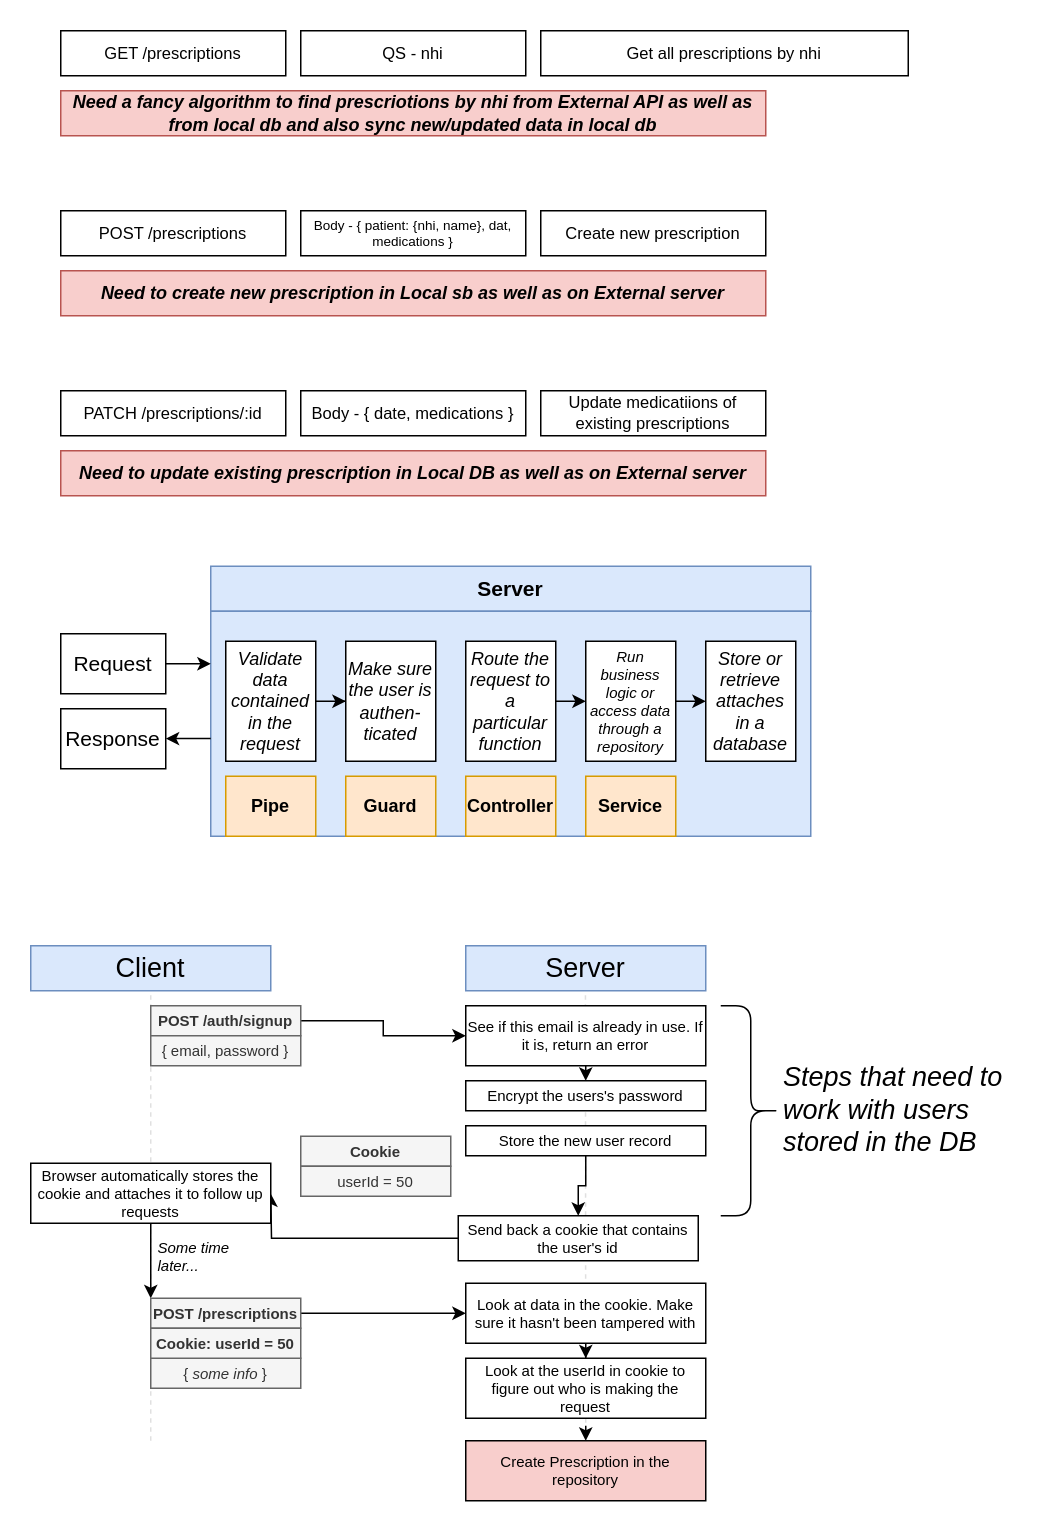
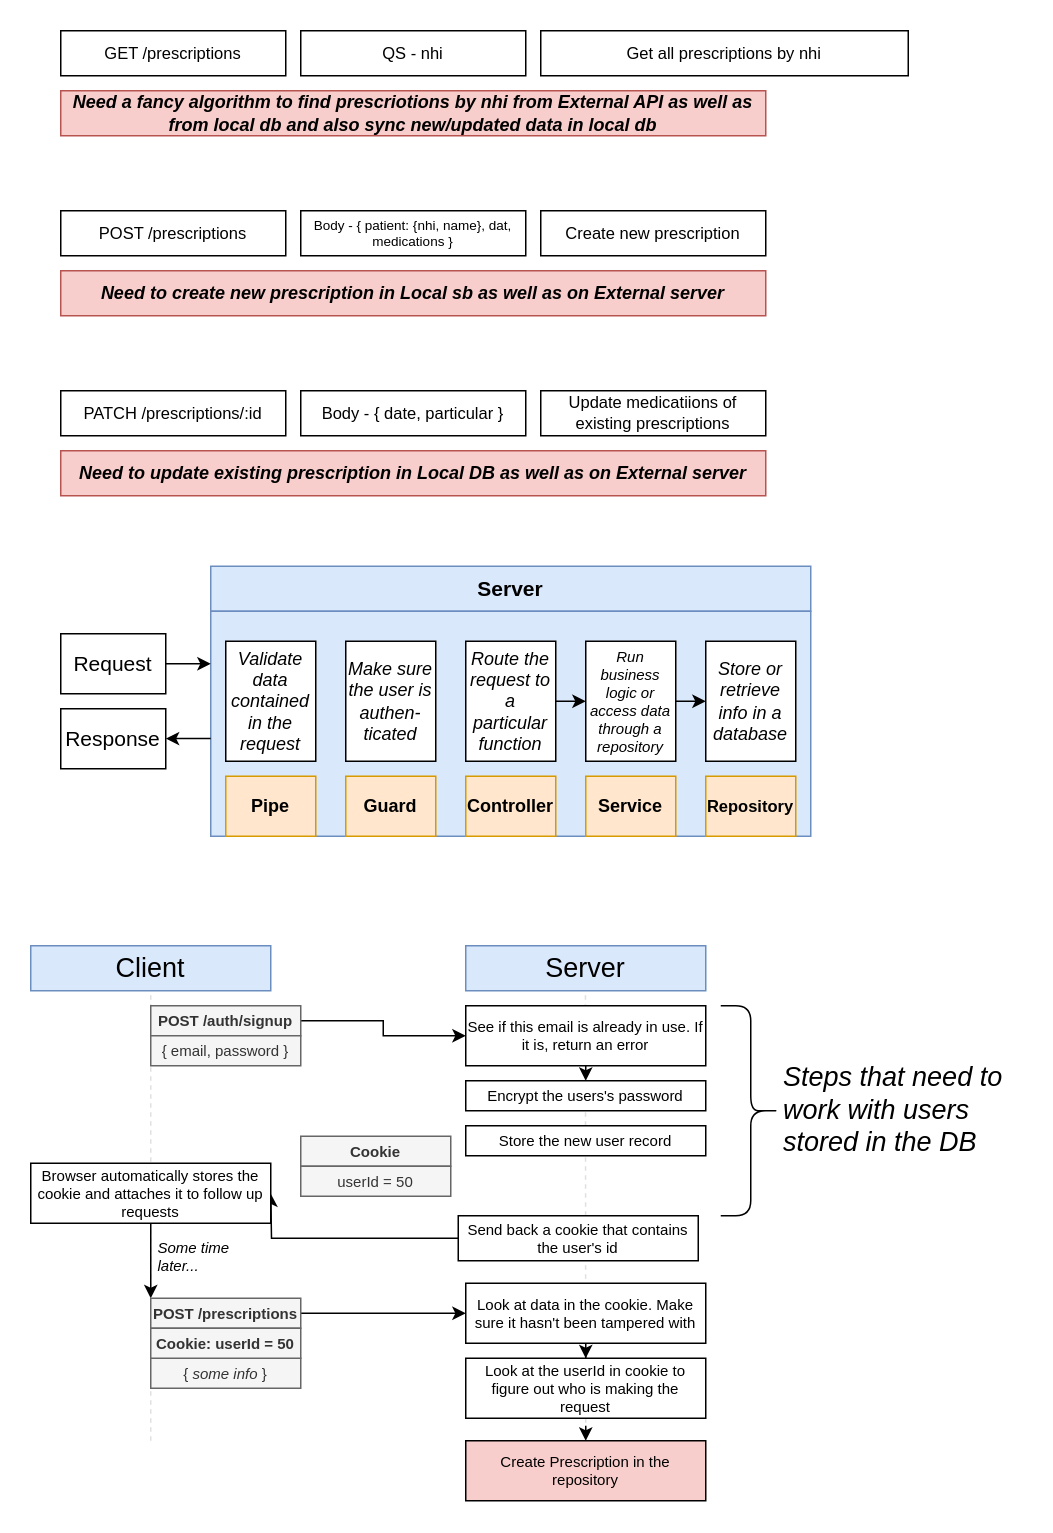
  <mxCell id="0" />
  <mxCell id="1" parent="0" />
  <mxCell id="2" value="Client" style="rounded=0;whiteSpace=wrap;html=1;fontSize=18;fillColor=#dae8fc;strokeColor=#6c8ebf;" vertex="1" parent="1"><mxGeometry x="20" y="630" width="160" height="30" as="geometry" /></mxCell>
  <mxCell id="3" value="Server" style="rounded=0;whiteSpace=wrap;html=1;fontSize=18;fillColor=#dae8fc;strokeColor=#6c8ebf;" vertex="1" parent="1"><mxGeometry x="310" y="630" width="160" height="30" as="geometry" /></mxCell>
  <mxCell id="4" value="" style="endArrow=none;html=1;fontSize=18;fillColor=#f5f5f5;strokeColor=#666666;opacity=20;dashed=1;" edge="1" parent="1"><mxGeometry width="50" height="50" relative="1" as="geometry"><mxPoint x="100" y="960" as="sourcePoint" /><mxPoint x="100" y="660" as="targetPoint" /></mxGeometry></mxCell>
  <mxCell id="5" value="" style="endArrow=none;html=1;fontSize=18;fillColor=#f5f5f5;strokeColor=#666666;opacity=20;dashed=1;" edge="1" parent="1"><mxGeometry width="50" height="50" relative="1" as="geometry"><mxPoint x="390" y="960" as="sourcePoint" /><mxPoint x="389.8" y="660" as="targetPoint" /></mxGeometry></mxCell>
  <mxCell id="6" style="edgeStyle=orthogonalEdgeStyle;rounded=0;orthogonalLoop=1;jettySize=auto;html=1;exitX=1;exitY=0.5;exitDx=0;exitDy=0;fontSize=10;" edge="1" parent="1" source="7" target="10"><mxGeometry relative="1" as="geometry" /></mxCell>
  <mxCell id="7" value="POST /auth/signup" style="rounded=0;whiteSpace=wrap;html=1;fontSize=10;fontStyle=1;fillColor=#f5f5f5;strokeColor=#666666;fontColor=#333333;" vertex="1" parent="1"><mxGeometry x="100" y="670" width="100" height="20" as="geometry" /></mxCell>
  <mxCell id="8" value="{ email, password }" style="rounded=0;whiteSpace=wrap;html=1;fontSize=10;fillColor=#f5f5f5;strokeColor=#666666;fontColor=#333333;" vertex="1" parent="1"><mxGeometry x="100" y="690" width="100" height="20" as="geometry" /></mxCell>
  <mxCell id="9" style="edgeStyle=orthogonalEdgeStyle;rounded=0;orthogonalLoop=1;jettySize=auto;html=1;exitX=0.5;exitY=1;exitDx=0;exitDy=0;entryX=0.5;entryY=0;entryDx=0;entryDy=0;fontSize=10;" edge="1" parent="1" source="10" target="11"><mxGeometry relative="1" as="geometry" /></mxCell>
  <mxCell id="10" value="See if this email is already in use. If it is, return an error" style="rounded=0;whiteSpace=wrap;html=1;fontSize=10;fontStyle=0" vertex="1" parent="1"><mxGeometry x="310" y="670" width="160" height="40" as="geometry" /></mxCell>
  <mxCell id="11" value="Encrypt the users's password" style="rounded=0;whiteSpace=wrap;html=1;fontSize=10;fontStyle=0" vertex="1" parent="1"><mxGeometry x="310" y="720" width="160" height="20" as="geometry" /></mxCell>
- <mxCell id="12" style="edgeStyle=orthogonalEdgeStyle;rounded=0;orthogonalLoop=1;jettySize=auto;html=1;exitX=0.5;exitY=1;exitDx=0;exitDy=0;entryX=0.5;entryY=0;entryDx=0;entryDy=0;fontSize=10;" edge="1" parent="1" source="13" target="15"><mxGeometry relative="1" as="geometry" /></mxCell>
  <mxCell id="13" value="Store the new user record" style="rounded=0;whiteSpace=wrap;html=1;fontSize=10;fontStyle=0" vertex="1" parent="1"><mxGeometry x="310" y="750" width="160" height="20" as="geometry" /></mxCell>
  <mxCell id="14" style="edgeStyle=orthogonalEdgeStyle;rounded=0;orthogonalLoop=1;jettySize=auto;html=1;exitX=0;exitY=0.5;exitDx=0;exitDy=0;fontSize=10;" edge="1" parent="1" source="15"><mxGeometry relative="1" as="geometry"><mxPoint x="180" y="795.2" as="targetPoint" /></mxGeometry></mxCell>
  <mxCell id="15" value="Send back a cookie that contains the user's id" style="rounded=0;whiteSpace=wrap;html=1;fontSize=10;fontStyle=0" vertex="1" parent="1"><mxGeometry x="305" y="810" width="160" height="30" as="geometry" /></mxCell>
  <mxCell id="16" value="Cookie" style="rounded=0;whiteSpace=wrap;html=1;fontSize=10;fontStyle=1;fillColor=#f5f5f5;strokeColor=#666666;fontColor=#333333;" vertex="1" parent="1"><mxGeometry x="200" y="757" width="100" height="20" as="geometry" /></mxCell>
  <mxCell id="17" value="userId = 50" style="rounded=0;whiteSpace=wrap;html=1;fontSize=10;fillColor=#f5f5f5;strokeColor=#666666;fontColor=#333333;" vertex="1" parent="1"><mxGeometry x="200" y="777" width="100" height="20" as="geometry" /></mxCell>
  <mxCell id="18" style="edgeStyle=orthogonalEdgeStyle;rounded=0;orthogonalLoop=1;jettySize=auto;html=1;exitX=0.5;exitY=1;exitDx=0;exitDy=0;entryX=0;entryY=0;entryDx=0;entryDy=0;fontSize=10;" edge="1" parent="1" source="19" target="21"><mxGeometry relative="1" as="geometry" /></mxCell>
  <mxCell id="19" value="Browser automatically stores the cookie and attaches it to follow up requests" style="rounded=0;whiteSpace=wrap;html=1;fontSize=10;fontStyle=0" vertex="1" parent="1"><mxGeometry x="20" y="775" width="160" height="40" as="geometry" /></mxCell>
  <mxCell id="20" style="edgeStyle=orthogonalEdgeStyle;rounded=0;orthogonalLoop=1;jettySize=auto;html=1;exitX=1;exitY=0.5;exitDx=0;exitDy=0;fontSize=10;" edge="1" parent="1" source="21" target="25"><mxGeometry relative="1" as="geometry" /></mxCell>
  <mxCell id="21" value="POST /prescriptions" style="rounded=0;whiteSpace=wrap;html=1;fontSize=10;fontStyle=1;fillColor=#f5f5f5;strokeColor=#666666;fontColor=#333333;" vertex="1" parent="1"><mxGeometry x="100" y="865" width="100" height="20" as="geometry" /></mxCell>
  <mxCell id="22" value="{ &lt;i&gt;some info&lt;/i&gt; }" style="rounded=0;whiteSpace=wrap;html=1;fontSize=10;fillColor=#f5f5f5;strokeColor=#666666;fontColor=#333333;" vertex="1" parent="1"><mxGeometry x="100" y="905" width="100" height="20" as="geometry" /></mxCell>
  <mxCell id="23" value="Cookie: userId = 50" style="rounded=0;whiteSpace=wrap;html=1;fontSize=10;fontStyle=1;fillColor=#f5f5f5;strokeColor=#666666;fontColor=#333333;" vertex="1" parent="1"><mxGeometry x="100" y="885" width="100" height="20" as="geometry" /></mxCell>
  <mxCell id="24" style="edgeStyle=orthogonalEdgeStyle;rounded=0;orthogonalLoop=1;jettySize=auto;html=1;exitX=0.5;exitY=1;exitDx=0;exitDy=0;fontSize=10;" edge="1" parent="1" source="25" target="27"><mxGeometry relative="1" as="geometry" /></mxCell>
  <mxCell id="25" value="Look at data in the cookie. Make sure it hasn't been tampered with" style="rounded=0;whiteSpace=wrap;html=1;fontSize=10;fontStyle=0" vertex="1" parent="1"><mxGeometry x="310" y="855" width="160" height="40" as="geometry" /></mxCell>
  <mxCell id="26" value="Some time later..." style="text;html=1;strokeColor=none;fillColor=none;align=left;verticalAlign=middle;whiteSpace=wrap;rounded=0;fontSize=10;fontStyle=2" vertex="1" parent="1"><mxGeometry x="103" y="827" width="60" height="20" as="geometry" /></mxCell>
  <mxCell id="27" value="Look at the userId in cookie to figure out who is making the request" style="rounded=0;whiteSpace=wrap;html=1;fontSize=10;fontStyle=0" vertex="1" parent="1"><mxGeometry x="310" y="905" width="160" height="40" as="geometry" /></mxCell>
  <mxCell id="28" value="" style="shape=curlyBracket;whiteSpace=wrap;html=1;rounded=1;fontSize=10;align=left;rotation=-180;" vertex="1" parent="1"><mxGeometry x="480" y="670" width="40" height="140" as="geometry" /></mxCell>
  <mxCell id="29" value="Steps that need to work with users stored in the DB" style="text;html=1;strokeColor=none;fillColor=none;align=left;verticalAlign=middle;whiteSpace=wrap;rounded=0;fontSize=18;fontStyle=2" vertex="1" parent="1"><mxGeometry x="520" y="730" width="160" height="20" as="geometry" /></mxCell>
  <mxCell id="30" value="Create Prescription in the repository" style="rounded=0;whiteSpace=wrap;html=1;fontSize=10;fontStyle=0;fillColor=#f8cecc;" vertex="1" parent="1"><mxGeometry x="310" y="960" width="160" height="40" as="geometry" /></mxCell>
  <mxCell id="31" style="edgeStyle=orthogonalEdgeStyle;rounded=0;orthogonalLoop=1;jettySize=auto;html=1;exitX=0.5;exitY=1;exitDx=0;exitDy=0;fontSize=10;" edge="1" parent="1"><mxGeometry relative="1" as="geometry"><mxPoint x="390" y="950" as="sourcePoint" /><mxPoint x="390" y="960" as="targetPoint" /></mxGeometry></mxCell>
  <mxCell id="32" value="GET /prescriptions" style="rounded=0;whiteSpace=wrap;html=1;fontSize=11;" vertex="1" parent="1"><mxGeometry x="40" y="20" width="150" height="30" as="geometry" /></mxCell>
  <mxCell id="33" value="QS - nhi" style="rounded=0;whiteSpace=wrap;html=1;fontSize=11;" vertex="1" parent="1"><mxGeometry x="200" y="20" width="150" height="30" as="geometry" /></mxCell>
  <mxCell id="34" value="Get all prescriptions by nhi" style="rounded=0;whiteSpace=wrap;html=1;fontSize=11;" vertex="1" parent="1"><mxGeometry x="360" y="20" width="245" height="30" as="geometry" /></mxCell>
  <mxCell id="35" value="POST /prescriptions" style="rounded=0;whiteSpace=wrap;html=1;fontSize=11;" vertex="1" parent="1"><mxGeometry x="40" y="140" width="150" height="30" as="geometry" /></mxCell>
  <mxCell id="36" value="Body - { patient: {nhi, name}, dat, medications }" style="rounded=0;whiteSpace=wrap;html=1;fontSize=9;" vertex="1" parent="1"><mxGeometry x="200" y="140" width="150" height="30" as="geometry" /></mxCell>
  <mxCell id="37" value="Create new prescription" style="rounded=0;whiteSpace=wrap;html=1;fontSize=11;" vertex="1" parent="1"><mxGeometry x="360" y="140" width="150" height="30" as="geometry" /></mxCell>
  <mxCell id="38" value="PATCH /prescriptions/:id" style="rounded=0;whiteSpace=wrap;html=1;fontSize=11;" vertex="1" parent="1"><mxGeometry x="40" y="260" width="150" height="30" as="geometry" /></mxCell>
- <mxCell id="39" value="Body - { date, medications }" style="rounded=0;whiteSpace=wrap;html=1;fontSize=11;" vertex="1" parent="1"><mxGeometry x="200" y="260" width="150" height="30" as="geometry" /></mxCell>
+ <mxCell id="39" value="Body - { date, particular }" style="rounded=0;whiteSpace=wrap;html=1;fontSize=11;" vertex="1" parent="1"><mxGeometry x="200" y="260" width="150" height="30" as="geometry" /></mxCell>
  <mxCell id="40" value="Update medicatiions of existing prescriptions" style="rounded=0;whiteSpace=wrap;html=1;fontSize=11;" vertex="1" parent="1"><mxGeometry x="360" y="260" width="150" height="30" as="geometry" /></mxCell>
  <mxCell id="41" value="Need a fancy algorithm to find prescriotions by nhi from External API as well as from local db and also sync new/updated data in local db" style="rounded=0;whiteSpace=wrap;html=1;fontStyle=3;fillColor=#f8cecc;strokeColor=#b85450;" vertex="1" parent="1"><mxGeometry x="40" y="60" width="470" height="30" as="geometry" /></mxCell>
  <mxCell id="42" value="Need to create new prescription in Local sb as well as on External server" style="rounded=0;whiteSpace=wrap;html=1;fontStyle=3;fillColor=#f8cecc;strokeColor=#b85450;" vertex="1" parent="1"><mxGeometry x="40" y="180" width="470" height="30" as="geometry" /></mxCell>
  <mxCell id="43" value="Need to update existing prescription in Local DB as well as on External server" style="rounded=0;whiteSpace=wrap;html=1;fontStyle=3;fillColor=#f8cecc;strokeColor=#b85450;" vertex="1" parent="1"><mxGeometry x="40" y="300" width="470" height="30" as="geometry" /></mxCell>
  <mxCell id="44" value="Server" style="rounded=0;whiteSpace=wrap;html=1;shadow=0;strokeWidth=1;fontSize=14;fontStyle=1;fillColor=#dae8fc;strokeColor=#6c8ebf;" vertex="1" parent="1"><mxGeometry x="140" y="377" width="400" height="30" as="geometry" /></mxCell>
  <mxCell id="45" value="" style="rounded=0;whiteSpace=wrap;html=1;shadow=0;strokeWidth=1;fontSize=14;fontStyle=1;fillColor=#dae8fc;strokeColor=#6c8ebf;" vertex="1" parent="1"><mxGeometry x="140" y="407" width="400" height="150" as="geometry" /></mxCell>
  <mxCell id="46" style="edgeStyle=orthogonalEdgeStyle;rounded=0;orthogonalLoop=1;jettySize=auto;html=1;exitX=1;exitY=0.5;exitDx=0;exitDy=0;strokeWidth=1;fontSize=14;" edge="1" parent="1" source="47"><mxGeometry relative="1" as="geometry"><mxPoint x="140" y="441.905" as="targetPoint" /></mxGeometry></mxCell>
  <mxCell id="47" value="Request" style="rounded=0;whiteSpace=wrap;html=1;shadow=0;strokeWidth=1;fontSize=14;" vertex="1" parent="1"><mxGeometry x="40" y="422" width="70" height="40" as="geometry" /></mxCell>
  <mxCell id="48" style="edgeStyle=orthogonalEdgeStyle;rounded=0;orthogonalLoop=1;jettySize=auto;html=1;exitX=1;exitY=0.5;exitDx=0;exitDy=0;strokeWidth=1;fontSize=14;entryX=1;entryY=0.5;entryDx=0;entryDy=0;" edge="1" parent="1" target="49"><mxGeometry relative="1" as="geometry"><mxPoint x="140" y="491.905" as="sourcePoint" /></mxGeometry></mxCell>
  <mxCell id="49" value="Response" style="rounded=0;whiteSpace=wrap;html=1;shadow=0;strokeWidth=1;fontSize=14;" vertex="1" parent="1"><mxGeometry x="40" y="472" width="70" height="40" as="geometry" /></mxCell>
- <mxCell id="50" style="edgeStyle=orthogonalEdgeStyle;rounded=0;orthogonalLoop=1;jettySize=auto;html=1;exitX=1;exitY=0.5;exitDx=0;exitDy=0;strokeWidth=1;fontSize=12;" edge="1" parent="1" source="51" target="52"><mxGeometry relative="1" as="geometry" /></mxCell>
  <mxCell id="51" value="Validate data contained in the request" style="rounded=0;whiteSpace=wrap;html=1;shadow=0;strokeWidth=1;fontSize=12;fontStyle=2" vertex="1" parent="1"><mxGeometry x="150" y="427" width="60" height="80" as="geometry" /></mxCell>
  <mxCell id="52" value="Make sure the user is authen-ticated" style="rounded=0;whiteSpace=wrap;html=1;shadow=0;strokeWidth=1;fontSize=12;fontStyle=2" vertex="1" parent="1"><mxGeometry x="230" y="427" width="60" height="80" as="geometry" /></mxCell>
  <mxCell id="53" value="Route the request to a particular function" style="rounded=0;whiteSpace=wrap;html=1;shadow=0;strokeWidth=1;fontSize=12;fontStyle=2" vertex="1" parent="1"><mxGeometry x="310" y="427" width="60" height="80" as="geometry" /></mxCell>
  <mxCell id="54" style="edgeStyle=orthogonalEdgeStyle;rounded=0;orthogonalLoop=1;jettySize=auto;html=1;exitX=1;exitY=0.5;exitDx=0;exitDy=0;entryX=0;entryY=0.5;entryDx=0;entryDy=0;strokeWidth=1;fontSize=12;" edge="1" parent="1" target="55"><mxGeometry relative="1" as="geometry"><mxPoint x="370" y="467" as="sourcePoint" /></mxGeometry></mxCell>
  <mxCell id="55" value="Run business logic or access data through a repository" style="rounded=0;whiteSpace=wrap;html=1;shadow=0;strokeWidth=1;fontSize=10;fontStyle=2" vertex="1" parent="1"><mxGeometry x="390" y="427" width="60" height="80" as="geometry" /></mxCell>
  <mxCell id="56" style="edgeStyle=orthogonalEdgeStyle;rounded=0;orthogonalLoop=1;jettySize=auto;html=1;exitX=1;exitY=0.5;exitDx=0;exitDy=0;entryX=0;entryY=0.5;entryDx=0;entryDy=0;strokeWidth=1;fontSize=12;" edge="1" parent="1" target="57"><mxGeometry relative="1" as="geometry"><mxPoint x="450" y="467" as="sourcePoint" /></mxGeometry></mxCell>
- <mxCell id="57" value="Store or retrieve attaches in a database" style="rounded=0;whiteSpace=wrap;html=1;shadow=0;strokeWidth=1;fontSize=12;fontStyle=2" vertex="1" parent="1"><mxGeometry x="470" y="427" width="60" height="80" as="geometry" /></mxCell>
+ <mxCell id="57" value="Store or retrieve info in a database" style="rounded=0;whiteSpace=wrap;html=1;shadow=0;strokeWidth=1;fontSize=12;fontStyle=2" vertex="1" parent="1"><mxGeometry x="470" y="427" width="60" height="80" as="geometry" /></mxCell>
  <mxCell id="58" value="Pipe" style="rounded=0;whiteSpace=wrap;html=1;shadow=0;strokeWidth=1;fontSize=12;fontStyle=1;fillColor=#ffe6cc;strokeColor=#d79b00;" vertex="1" parent="1"><mxGeometry x="150" y="517" width="60" height="40" as="geometry" /></mxCell>
  <mxCell id="59" value="Guard" style="rounded=0;whiteSpace=wrap;html=1;shadow=0;strokeWidth=1;fontSize=12;fontStyle=1;fillColor=#ffe6cc;strokeColor=#d79b00;" vertex="1" parent="1"><mxGeometry x="230" y="517" width="60" height="40" as="geometry" /></mxCell>
  <mxCell id="60" value="Controller" style="rounded=0;whiteSpace=wrap;html=1;shadow=0;strokeWidth=1;fontSize=12;fontStyle=1;fillColor=#ffe6cc;strokeColor=#d79b00;" vertex="1" parent="1"><mxGeometry x="310" y="517" width="60" height="40" as="geometry" /></mxCell>
  <mxCell id="61" value="Service" style="rounded=0;whiteSpace=wrap;html=1;shadow=0;strokeWidth=1;fontSize=12;fontStyle=1;fillColor=#ffe6cc;strokeColor=#d79b00;" vertex="1" parent="1"><mxGeometry x="390" y="517" width="60" height="40" as="geometry" /></mxCell>
+ <mxCell id="62" value="Repository" style="rounded=0;whiteSpace=wrap;html=1;shadow=0;strokeWidth=1;fontSize=11;fontStyle=1;fillColor=#ffe6cc;strokeColor=#d79b00;" vertex="1" parent="1"><mxGeometry x="470" y="517" width="60" height="40" as="geometry" /></mxCell>
